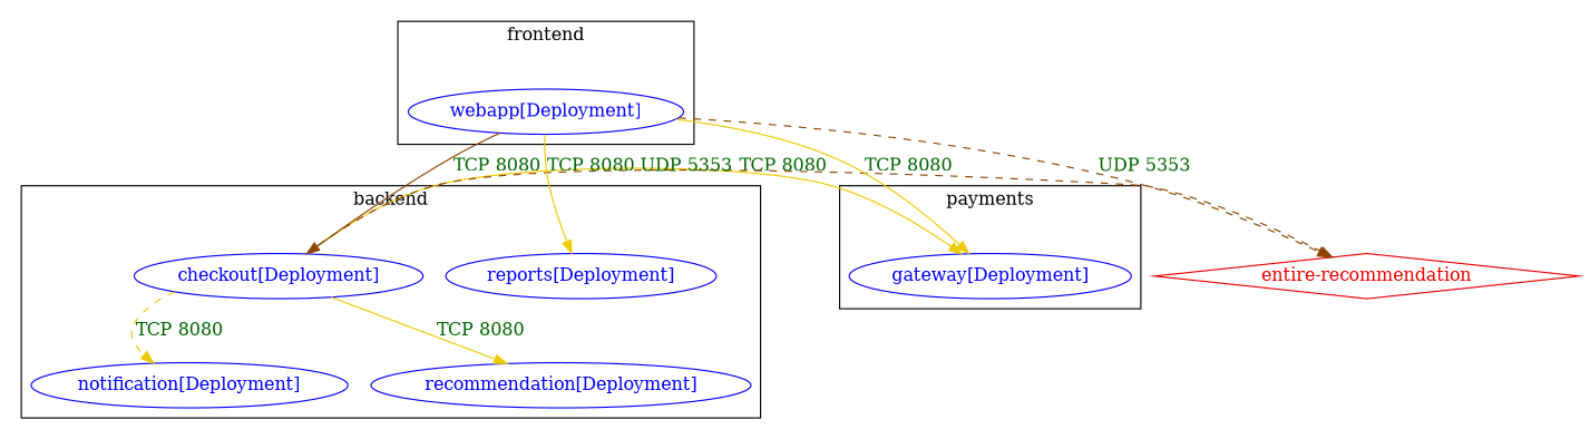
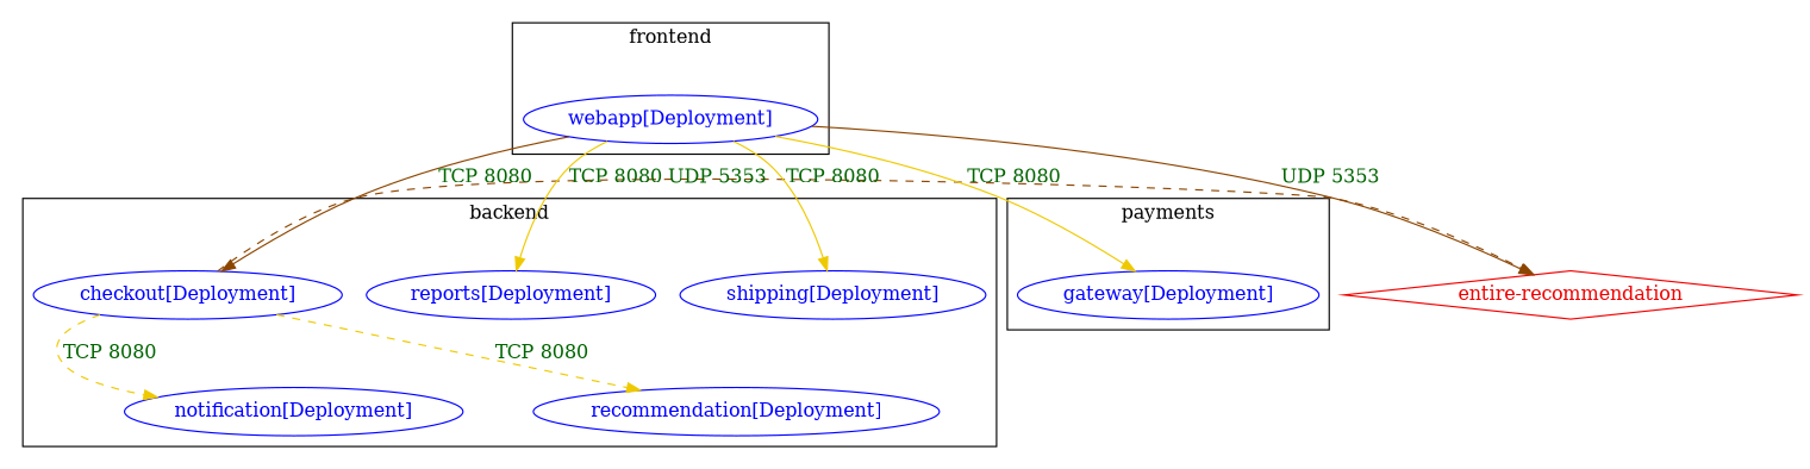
  digraph {
    node [color=blue fontcolor=blue]
    edge [color=gold2 fontcolor=darkgreen weight=0.5]
    n1 [label="checkout[Deployment]"]
    n2 [label="notification[Deployment]"]
    n3 [label="recommendation[Deployment]"]
    n4 [label="reports[Deployment]"]
+   n5 [label="shipping[Deployment]"]
    n6 [label="webapp[Deployment]"]
    n7 [label="gateway[Deployment]"]
    n8 [color=red2 fontcolor=red2 label="entire-recommendation" shape=diamond]
    subgraph cluster_1 {
      color=black
      fontcolor=black
      label=backend
      n1
      n2
      n3
      n4
+     n5
    }
    subgraph cluster_2 {
      color=black
      fontcolor=black
      label=frontend
      n6
    }
    subgraph cluster_3 {
      color=black
      fontcolor=black
      label=payments
      n7
    }
    n1 -> n2 [label="TCP 8080" style=dashed]
-   n1 -> n3 [label="TCP 8080"]
-   n1 -> n7 [label="TCP 8080"]
+   n1 -> n3 [label="TCP 8080" style=dashed]
    n1 -> n8 [color=darkorange4 label="UDP 5353" style=dashed]
    n6 -> n1 [color=darkorange4 label="TCP 8080" weight=1]
    n6 -> n4 [label="TCP 8080" weight=1]
+   n6 -> n5 [label="TCP 8080" weight=1]
    n6 -> n7 [label="TCP 8080" weight=1]
-   n6 -> n8 [color=darkorange4 label="UDP 5353" style=dashed]
+   n6 -> n8 [color=darkorange4 label="UDP 5353" style=solid]
  }
